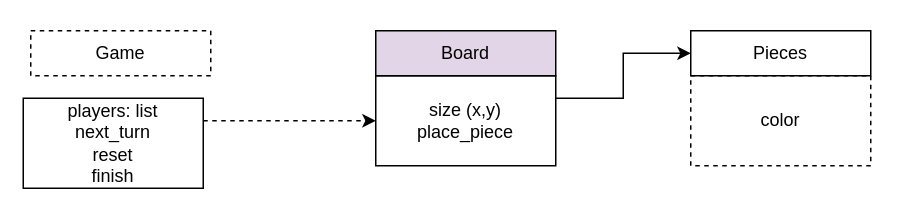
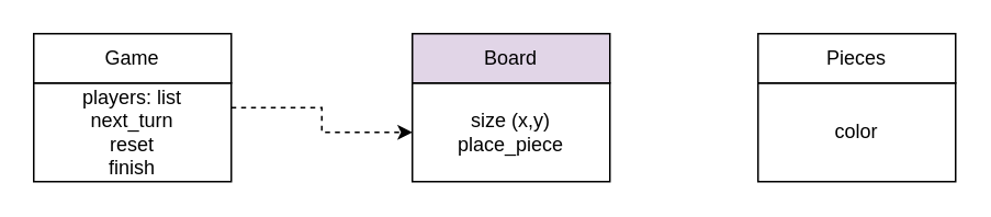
  <mxCell id="0" />
  <mxCell id="1" parent="0" />
  <mxCell id="2" style="edgeStyle=orthogonalEdgeStyle;rounded=0;orthogonalLoop=1;jettySize=auto;html=1;exitX=1;exitY=0.25;exitDx=0;exitDy=0;entryX=0;entryY=0.5;entryDx=0;entryDy=0;dashed=1;" parent="1" source="3" target="6" edge="1"><mxGeometry relative="1" as="geometry" /></mxCell>
- <mxCell id="3" value="players: list&lt;br&gt;next_turn&lt;br&gt;reset&lt;br&gt;finish" style="rounded=0;whiteSpace=wrap;html=1;" parent="1" vertex="1"><mxGeometry x="15" y="65" width="120" height="60" as="geometry" /></mxCell>
- <mxCell id="4" value="Game" style="rounded=0;whiteSpace=wrap;html=1;dashed=1;" parent="1" vertex="1"><mxGeometry x="20" y="20" width="120" height="30" as="geometry" /></mxCell>
- <mxCell id="5" style="edgeStyle=orthogonalEdgeStyle;rounded=0;orthogonalLoop=1;jettySize=auto;html=1;exitX=1;exitY=0.25;exitDx=0;exitDy=0;entryX=0;entryY=0.5;entryDx=0;entryDy=0;" parent="1" source="6" target="9" edge="1"><mxGeometry relative="1" as="geometry" /></mxCell>
+ <mxCell id="3" value="players: list&lt;br&gt;next_turn&lt;br&gt;reset&lt;br&gt;finish" style="rounded=0;whiteSpace=wrap;html=1;" parent="1" vertex="1"><mxGeometry x="20" y="50" width="120" height="60" as="geometry" /></mxCell>
+ <mxCell id="4" value="Game" style="rounded=0;whiteSpace=wrap;html=1;" parent="1" vertex="1"><mxGeometry x="20" y="20" width="120" height="30" as="geometry" /></mxCell>
  <mxCell id="6" value="size (x,y)&lt;br&gt;place_piece" style="rounded=0;whiteSpace=wrap;html=1;" parent="1" vertex="1"><mxGeometry x="250" y="50" width="120" height="60" as="geometry" /></mxCell>
  <mxCell id="7" value="Board" style="rounded=0;whiteSpace=wrap;html=1;fillColor=#e1d5e7;" parent="1" vertex="1"><mxGeometry x="250" y="20" width="120" height="30" as="geometry" /></mxCell>
- <mxCell id="8" value="color" style="rounded=0;whiteSpace=wrap;html=1;dashed=1;" parent="1" vertex="1"><mxGeometry x="460" y="50" width="120" height="60" as="geometry" /></mxCell>
+ <mxCell id="8" value="color" style="rounded=0;whiteSpace=wrap;html=1;" parent="1" vertex="1"><mxGeometry x="460" y="50" width="120" height="60" as="geometry" /></mxCell>
  <mxCell id="9" value="Pieces" style="rounded=0;whiteSpace=wrap;html=1;" parent="1" vertex="1"><mxGeometry x="460" y="20" width="120" height="30" as="geometry" /></mxCell>
